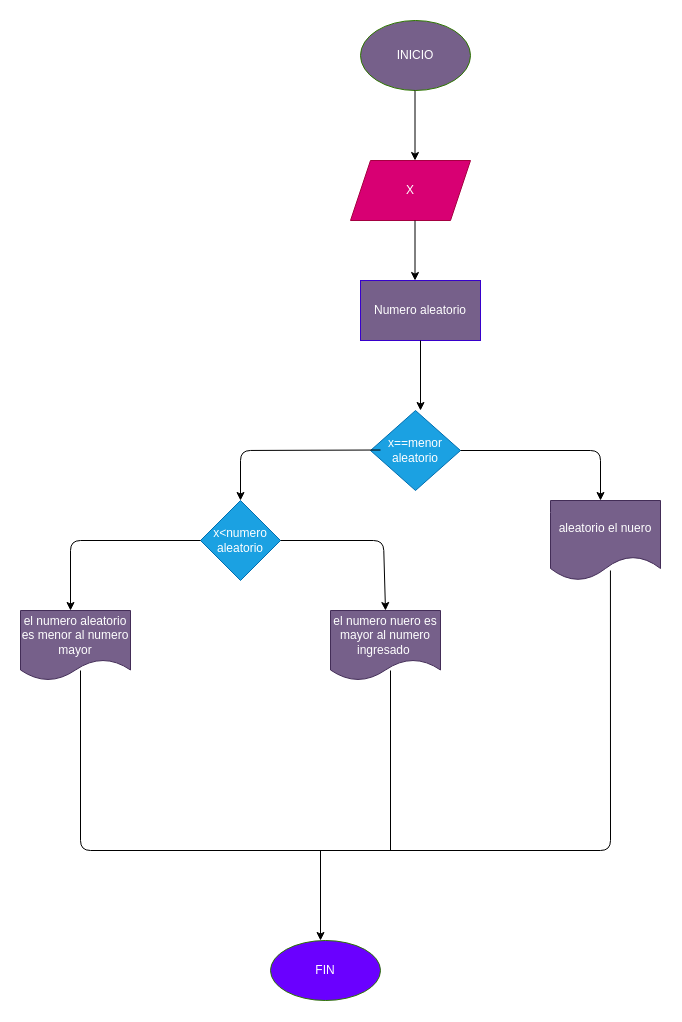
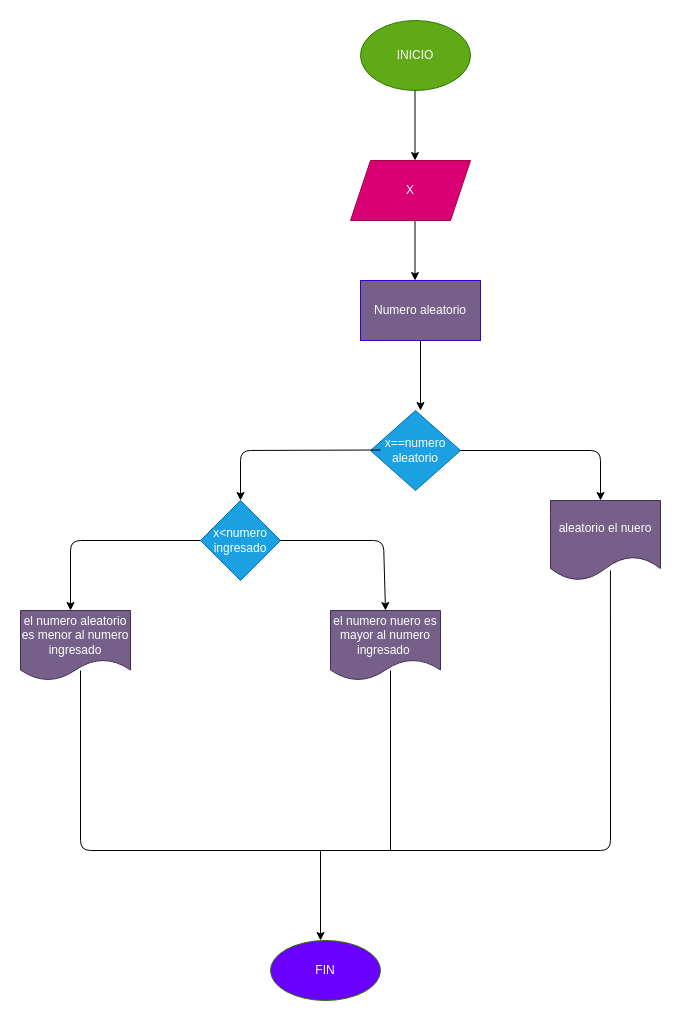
  <mxCell id="0" />
  <mxCell id="1" parent="0" />
- <mxCell id="2" value="INICIO" style="ellipse;whiteSpace=wrap;html=1;fillColor=#76608a;fontColor=#ffffff;strokeColor=#2D7600;" parent="1" vertex="1"><mxGeometry x="360" y="20" width="110" height="70" as="geometry" /></mxCell>
+ <mxCell id="2" value="INICIO" style="ellipse;whiteSpace=wrap;html=1;fillColor=#60a917;fontColor=#ffffff;strokeColor=#2D7600;" parent="1" vertex="1"><mxGeometry x="360" y="20" width="110" height="70" as="geometry" /></mxCell>
  <mxCell id="3" value="" style="endArrow=classic;html=1;" parent="1" edge="1"><mxGeometry width="50" height="50" relative="1" as="geometry"><mxPoint x="414.5" y="90" as="sourcePoint" /><mxPoint x="414.5" y="160" as="targetPoint" /></mxGeometry></mxCell>
  <mxCell id="4" value="X" style="shape=parallelogram;perimeter=parallelogramPerimeter;whiteSpace=wrap;html=1;fixedSize=1;fillColor=#d80073;fontColor=#ffffff;strokeColor=#A50040;" parent="1" vertex="1"><mxGeometry x="350" y="160" width="120" height="60" as="geometry" /></mxCell>
  <mxCell id="5" value="" style="endArrow=classic;html=1;" parent="1" edge="1"><mxGeometry width="50" height="50" relative="1" as="geometry"><mxPoint x="414.5" y="220" as="sourcePoint" /><mxPoint x="414.5" y="280" as="targetPoint" /></mxGeometry></mxCell>
  <mxCell id="6" value="Numero aleatorio" style="rounded=0;whiteSpace=wrap;html=1;fillColor=#76608a;fontColor=#ffffff;strokeColor=#3700CC;" parent="1" vertex="1"><mxGeometry x="360" y="280" width="120" height="60" as="geometry" /></mxCell>
  <mxCell id="7" value="" style="endArrow=classic;html=1;" parent="1" edge="1"><mxGeometry width="50" height="50" relative="1" as="geometry"><mxPoint x="420" y="340" as="sourcePoint" /><mxPoint x="420" y="410" as="targetPoint" /></mxGeometry></mxCell>
- <mxCell id="8" value="x==menor aleatorio" style="rhombus;whiteSpace=wrap;html=1;fillColor=#1ba1e2;fontColor=#ffffff;strokeColor=#006EAF;" parent="1" vertex="1"><mxGeometry x="370" y="410" width="90" height="80" as="geometry" /></mxCell>
+ <mxCell id="8" value="x==numero aleatorio" style="rhombus;whiteSpace=wrap;html=1;fillColor=#1ba1e2;fontColor=#ffffff;strokeColor=#006EAF;" parent="1" vertex="1"><mxGeometry x="370" y="410" width="90" height="80" as="geometry" /></mxCell>
  <mxCell id="9" value="" style="endArrow=classic;html=1;" parent="1" edge="1"><mxGeometry width="50" height="50" relative="1" as="geometry"><mxPoint x="380" y="449.5" as="sourcePoint" /><mxPoint x="240" y="500" as="targetPoint" /><Array as="points"><mxPoint x="240" y="450" /></Array></mxGeometry></mxCell>
  <mxCell id="10" value="" style="endArrow=classic;html=1;" parent="1" edge="1"><mxGeometry width="50" height="50" relative="1" as="geometry"><mxPoint x="460" y="450" as="sourcePoint" /><mxPoint x="600" y="500" as="targetPoint" /><Array as="points"><mxPoint x="600" y="450" /></Array></mxGeometry></mxCell>
  <mxCell id="11" value="aleatorio el nuero" style="shape=document;whiteSpace=wrap;html=1;boundedLbl=1;fillColor=#76608a;fontColor=#ffffff;strokeColor=#432D57;" parent="1" vertex="1"><mxGeometry x="550" y="500" width="110" height="80" as="geometry" /></mxCell>
- <mxCell id="12" value="x&amp;lt;numero aleatorio" style="rhombus;whiteSpace=wrap;html=1;fillColor=#1ba1e2;fontColor=#ffffff;strokeColor=#006EAF;" parent="1" vertex="1"><mxGeometry x="200" y="500" width="80" height="80" as="geometry" /></mxCell>
+ <mxCell id="12" value="x&amp;lt;numero ingresado" style="rhombus;whiteSpace=wrap;html=1;fillColor=#1ba1e2;fontColor=#ffffff;strokeColor=#006EAF;" parent="1" vertex="1"><mxGeometry x="200" y="500" width="80" height="80" as="geometry" /></mxCell>
  <mxCell id="13" value="" style="endArrow=classic;html=1;" parent="1" edge="1"><mxGeometry width="50" height="50" relative="1" as="geometry"><mxPoint x="200" y="540" as="sourcePoint" /><mxPoint x="70" y="610" as="targetPoint" /><Array as="points"><mxPoint x="70" y="540" /></Array></mxGeometry></mxCell>
- <mxCell id="14" value="el numero aleatorio es menor al numero mayor" style="shape=document;whiteSpace=wrap;html=1;boundedLbl=1;fillColor=#76608a;fontColor=#ffffff;strokeColor=#432D57;" parent="1" vertex="1"><mxGeometry x="20" y="610" width="110" height="70" as="geometry" /></mxCell>
+ <mxCell id="14" value="el numero aleatorio es menor al numero ingresado" style="shape=document;whiteSpace=wrap;html=1;boundedLbl=1;fillColor=#76608a;fontColor=#ffffff;strokeColor=#432D57;" parent="1" vertex="1"><mxGeometry x="20" y="610" width="110" height="70" as="geometry" /></mxCell>
  <mxCell id="15" value="el numero nuero es mayor al numero ingresado&amp;nbsp;" style="shape=document;whiteSpace=wrap;html=1;boundedLbl=1;fillColor=#76608a;fontColor=#ffffff;strokeColor=#432D57;" parent="1" vertex="1"><mxGeometry x="330" y="610" width="110" height="70" as="geometry" /></mxCell>
  <mxCell id="16" value="" style="endArrow=classic;html=1;entryX=0.5;entryY=0;entryDx=0;entryDy=0;" parent="1" target="15" edge="1"><mxGeometry width="50" height="50" relative="1" as="geometry"><mxPoint x="280" y="540" as="sourcePoint" /><mxPoint x="330" y="490" as="targetPoint" /><Array as="points"><mxPoint x="383" y="540" /></Array></mxGeometry></mxCell>
  <mxCell id="17" value="" style="endArrow=none;html=1;" parent="1" edge="1"><mxGeometry width="50" height="50" relative="1" as="geometry"><mxPoint x="390" y="850" as="sourcePoint" /><mxPoint x="390" y="670" as="targetPoint" /></mxGeometry></mxCell>
  <mxCell id="18" value="" style="endArrow=none;html=1;exitX=0.545;exitY=0.875;exitDx=0;exitDy=0;exitPerimeter=0;" parent="1" source="11" edge="1"><mxGeometry width="50" height="50" relative="1" as="geometry"><mxPoint x="650" y="610" as="sourcePoint" /><mxPoint x="80" y="670" as="targetPoint" /><Array as="points"><mxPoint x="610" y="850" /><mxPoint x="80" y="850" /></Array></mxGeometry></mxCell>
  <mxCell id="19" value="" style="endArrow=classic;html=1;" parent="1" edge="1"><mxGeometry width="50" height="50" relative="1" as="geometry"><mxPoint x="320" y="850" as="sourcePoint" /><mxPoint x="320" y="940" as="targetPoint" /></mxGeometry></mxCell>
  <mxCell id="20" value="FIN" style="ellipse;whiteSpace=wrap;html=1;fillColor=#6a00ff;fontColor=#ffffff;strokeColor=#2D7600;" parent="1" vertex="1"><mxGeometry x="270" y="940" width="110" height="60" as="geometry" /></mxCell>
